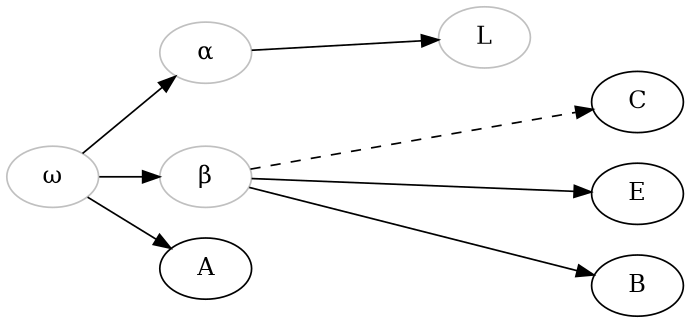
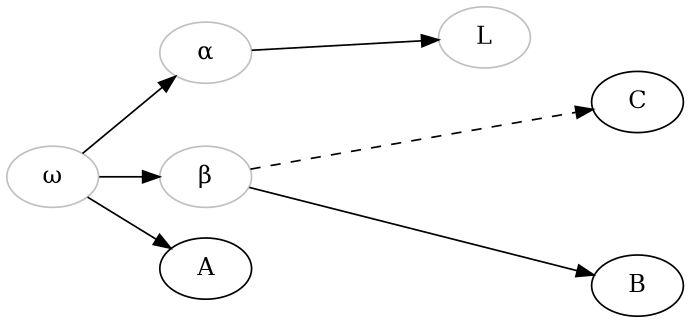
  digraph {
    rankdir=LR
    n1 [color=grey label="ω"]
    n2 [color=grey label="α"]
    n3 [color=grey label="β"]
    n4 [label=A]
    n5 [color=grey label=L]
    n6 [label=C]
-   n7 [label=E]
    n8 [label=B]
    n1 -> n2
    n1 -> n3
    n1 -> n4
    n2 -> n5 [minlen=3]
    n3 -> n6 [minlen=4 style=dashed]
-   n3 -> n7 [minlen=4]
    n3 -> n8 [minlen=4]
  }
